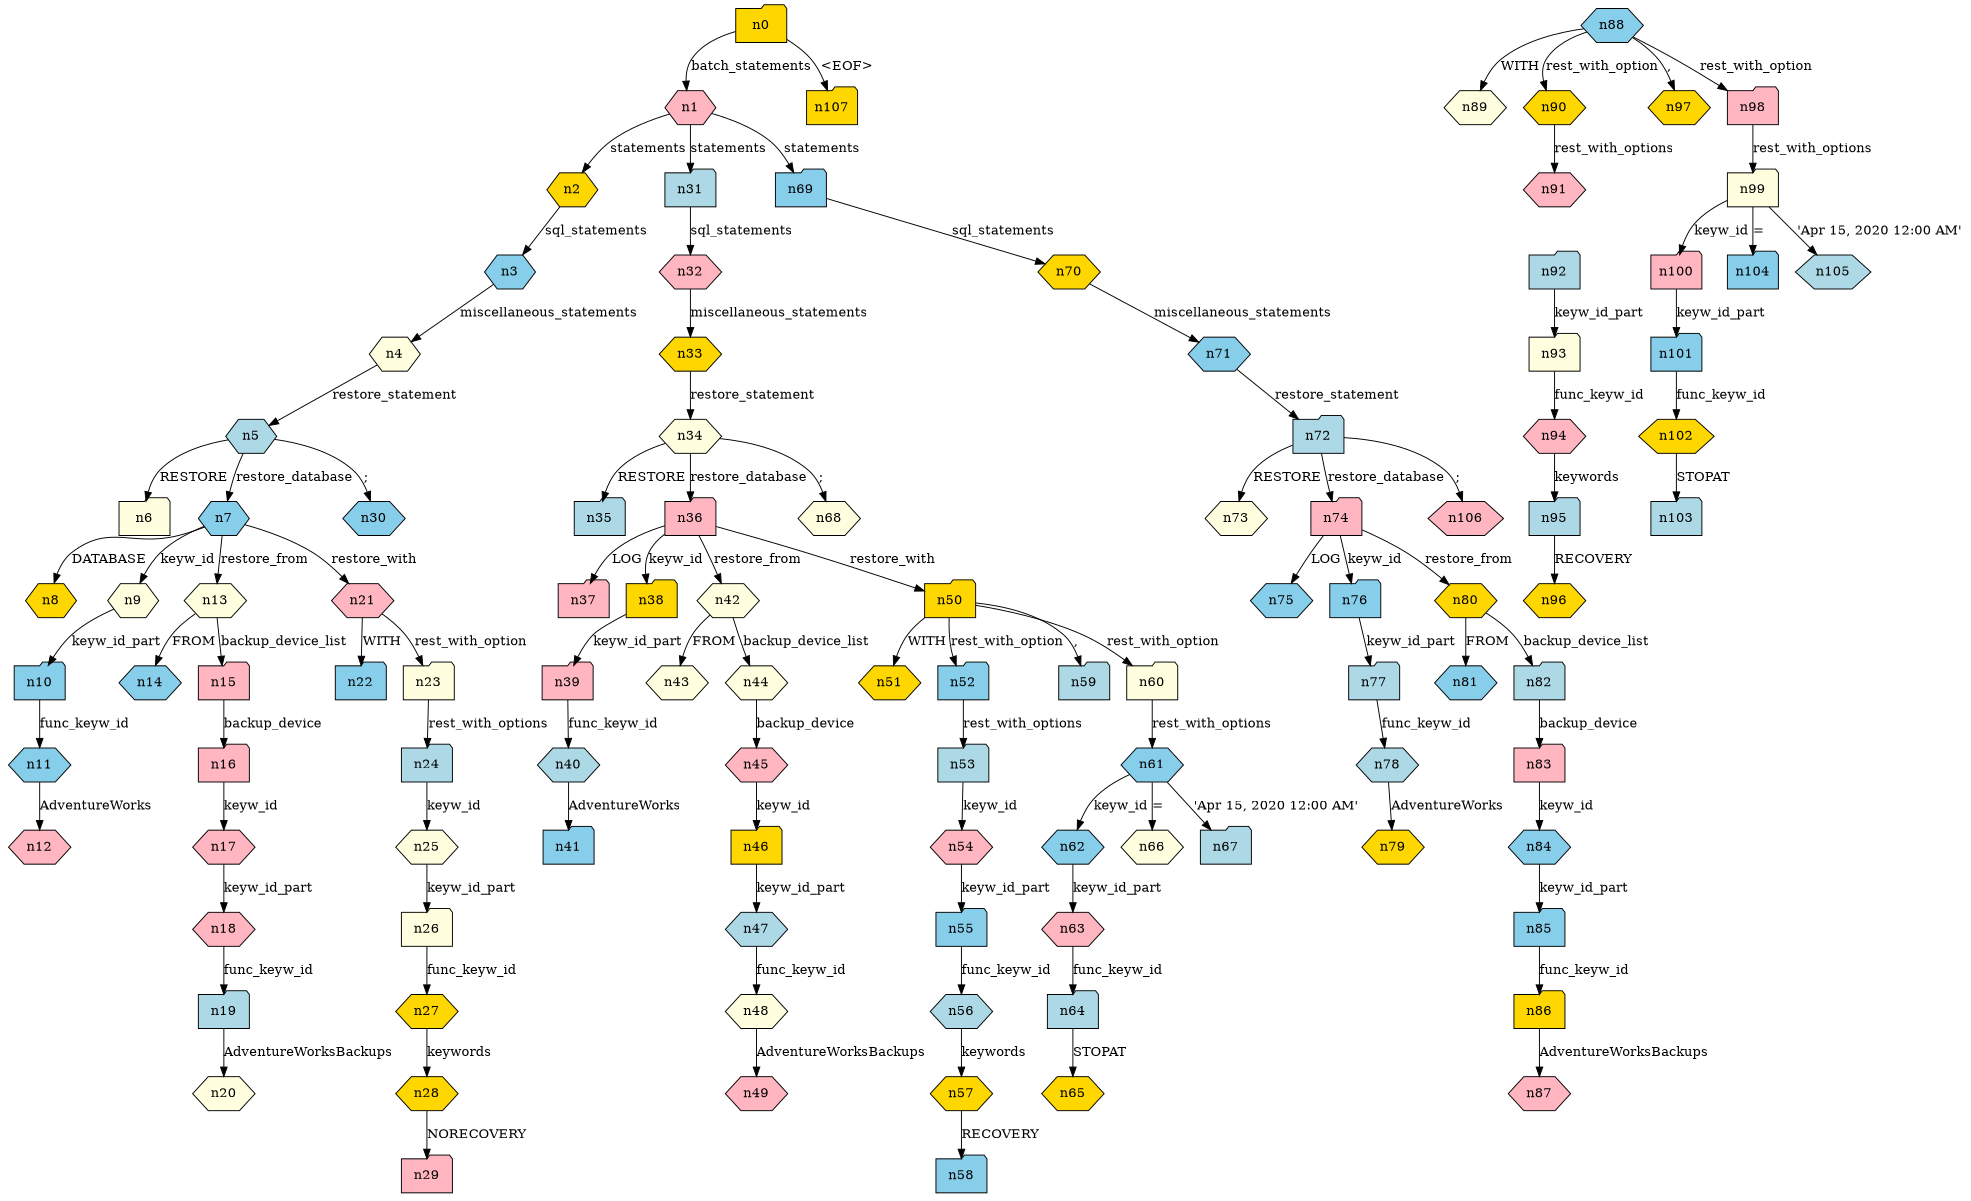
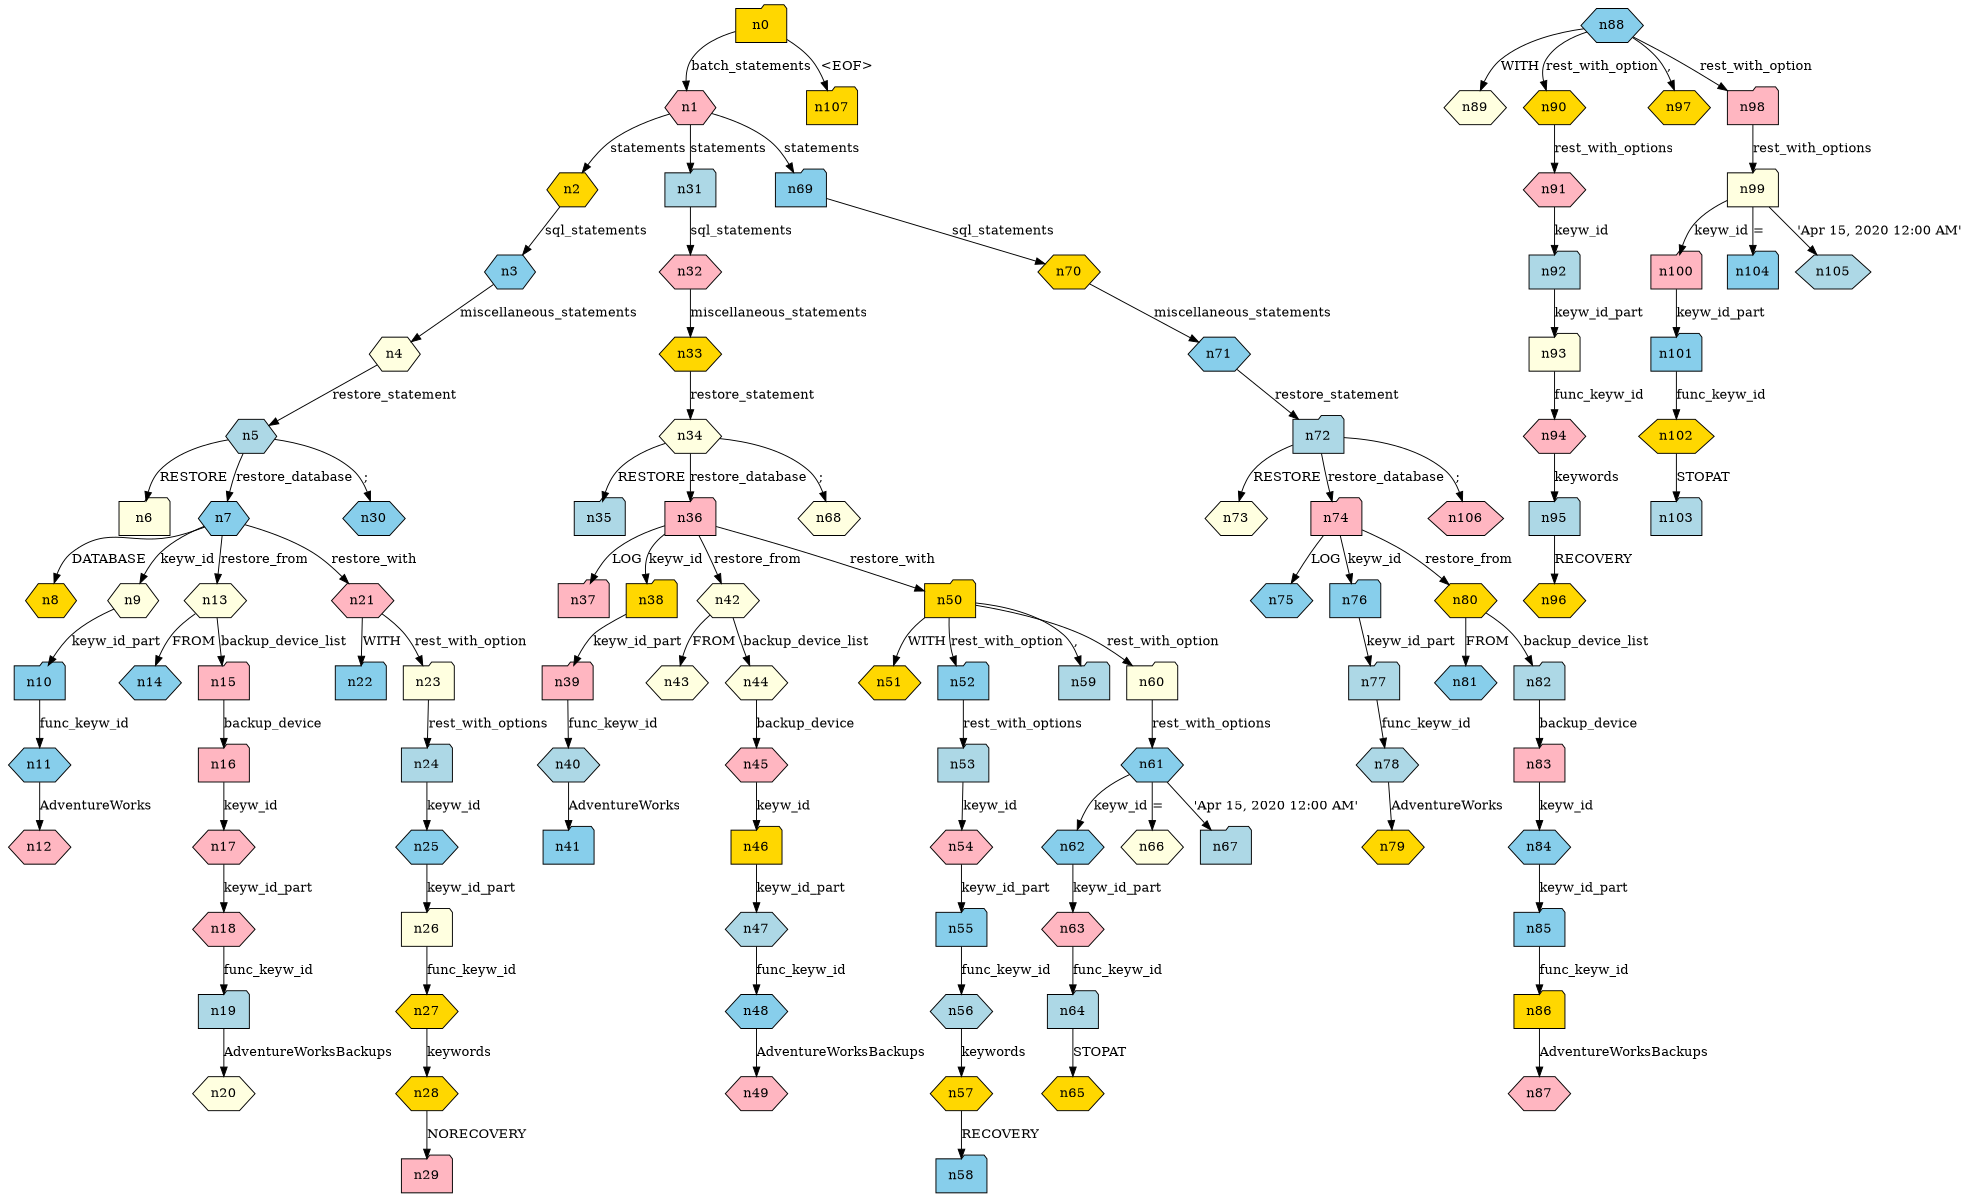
  digraph {
    node [fillcolor=lightpink shape=hexagon style=filled]
    n0 [fillcolor=gold shape=folder]
    n1
    n107 [fillcolor=gold shape=folder]
    n2 [fillcolor=gold]
    n31 [fillcolor=lightblue shape=folder]
    n69 [fillcolor=skyblue shape=folder]
    n3 [fillcolor=skyblue]
    n32
    n70 [fillcolor=gold]
    n4 [fillcolor=lightyellow]
    n5 [fillcolor=lightblue]
    n6 [fillcolor=lightyellow shape=folder]
    n7 [fillcolor=skyblue]
    n30 [fillcolor=skyblue]
    n8 [fillcolor=gold]
    n9 [fillcolor=lightyellow]
    n13 [fillcolor=lightyellow]
    n21
    n10 [fillcolor=skyblue shape=folder]
    n14 [fillcolor=skyblue]
    n15 [shape=folder]
    n22 [fillcolor=skyblue shape=folder]
    n23 [fillcolor=lightyellow shape=folder]
    n11 [fillcolor=skyblue]
    n12
    n16 [shape=folder]
    n17
    n18
    n19 [fillcolor=lightblue shape=folder]
    n20 [fillcolor=lightyellow]
    n24 [fillcolor=lightblue shape=folder]
-   n25 [fillcolor=lightyellow]
+   n25 [fillcolor=skyblue]
    n26 [fillcolor=lightyellow shape=folder]
    n27 [fillcolor=gold]
    n28 [fillcolor=gold]
    n29 [shape=folder]
    n33 [fillcolor=gold]
    n34 [fillcolor=lightyellow]
    n35 [fillcolor=lightblue shape=folder]
    n36 [shape=folder]
    n68 [fillcolor=lightyellow]
    n37 [shape=folder]
    n38 [fillcolor=gold shape=folder]
    n42 [fillcolor=lightyellow]
    n50 [fillcolor=gold shape=folder]
    n39 [shape=folder]
    n43 [fillcolor=lightyellow]
    n44 [fillcolor=lightyellow]
    n51 [fillcolor=gold]
    n52 [fillcolor=skyblue shape=folder]
    n59 [fillcolor=lightblue shape=folder]
    n60 [fillcolor=lightyellow shape=folder]
    n40 [fillcolor=lightblue]
    n41 [fillcolor=skyblue shape=folder]
    n45
    n46 [fillcolor=gold shape=folder]
    n47 [fillcolor=lightblue]
-   n48 [fillcolor=lightyellow]
+   n48 [fillcolor=skyblue]
    n49
    n53 [fillcolor=lightblue shape=folder]
    n61 [fillcolor=skyblue]
    n54
    n55 [fillcolor=skyblue shape=folder]
    n56 [fillcolor=lightblue]
    n57 [fillcolor=gold]
    n58 [fillcolor=skyblue shape=folder]
    n62 [fillcolor=skyblue]
    n66 [fillcolor=lightyellow]
    n67 [fillcolor=lightblue shape=folder]
    n63
    n64 [fillcolor=lightblue shape=folder]
    n65 [fillcolor=gold]
    n71 [fillcolor=skyblue]
    n72 [fillcolor=lightblue shape=folder]
    n73 [fillcolor=lightyellow]
    n74 [shape=folder]
    n106
    n75 [fillcolor=skyblue]
    n76 [fillcolor=skyblue shape=folder]
    n80 [fillcolor=gold]
    n77 [fillcolor=lightblue shape=folder]
    n81 [fillcolor=skyblue]
    n82 [fillcolor=lightblue shape=folder]
    n88 [fillcolor=skyblue]
    n89 [fillcolor=lightyellow]
    n90 [fillcolor=gold]
    n97 [fillcolor=gold]
    n98 [shape=folder]
    n78 [fillcolor=lightblue]
    n79 [fillcolor=gold]
    n83 [shape=folder]
    n84 [fillcolor=skyblue]
    n85 [fillcolor=skyblue shape=folder]
    n86 [fillcolor=gold shape=folder]
    n87
    n91
    n99 [fillcolor=lightyellow shape=folder]
    n92 [fillcolor=lightblue shape=folder]
    n93 [fillcolor=lightyellow shape=folder]
    n94
    n95 [fillcolor=lightblue shape=folder]
    n96 [fillcolor=gold]
    n100 [shape=folder]
    n104 [fillcolor=skyblue shape=folder]
    n105 [fillcolor=lightblue]
    n101 [fillcolor=skyblue shape=folder]
    n102 [fillcolor=gold]
    n103 [fillcolor=lightblue shape=folder]
    n0 -> n1 [label=batch_statements]
    n0 -> n107 [label="<EOF>"]
    n1 -> n2 [label=statements]
    n1 -> n31 [label=statements]
    n1 -> n69 [label=statements]
    n2 -> n3 [label=sql_statements]
    n31 -> n32 [label=sql_statements]
    n69 -> n70 [label=sql_statements]
    n3 -> n4 [label=miscellaneous_statements]
    n32 -> n33 [label=miscellaneous_statements]
    n70 -> n71 [label=miscellaneous_statements]
    n4 -> n5 [label=restore_statement]
    n5 -> n6 [label=RESTORE]
    n5 -> n7 [label=restore_database]
    n5 -> n30 [label=";"]
    n7 -> n8 [label=DATABASE]
    n7 -> n9 [label=keyw_id]
    n7 -> n13 [label=restore_from]
    n7 -> n21 [label=restore_with]
    n9 -> n10 [label=keyw_id_part]
    n13 -> n14 [label=FROM]
    n13 -> n15 [label=backup_device_list]
    n21 -> n22 [label=WITH]
    n21 -> n23 [label=rest_with_option]
    n10 -> n11 [label=func_keyw_id]
    n15 -> n16 [label=backup_device]
    n23 -> n24 [label=rest_with_options]
    n11 -> n12 [label=AdventureWorks]
    n16 -> n17 [label=keyw_id]
    n17 -> n18 [label=keyw_id_part]
    n18 -> n19 [label=func_keyw_id]
    n19 -> n20 [label=AdventureWorksBackups]
    n24 -> n25 [label=keyw_id]
    n25 -> n26 [label=keyw_id_part]
    n26 -> n27 [label=func_keyw_id]
    n27 -> n28 [label=keywords]
    n28 -> n29 [label=NORECOVERY]
    n33 -> n34 [label=restore_statement]
    n34 -> n35 [label=RESTORE]
    n34 -> n36 [label=restore_database]
    n34 -> n68 [label=";"]
    n36 -> n37 [label=LOG]
    n36 -> n38 [label=keyw_id]
    n36 -> n42 [label=restore_from]
    n36 -> n50 [label=restore_with]
    n38 -> n39 [label=keyw_id_part]
    n42 -> n43 [label=FROM]
    n42 -> n44 [label=backup_device_list]
    n50 -> n51 [label=WITH]
    n50 -> n52 [label=rest_with_option]
    n50 -> n59 [label=","]
    n50 -> n60 [label=rest_with_option]
    n39 -> n40 [label=func_keyw_id]
    n44 -> n45 [label=backup_device]
    n52 -> n53 [label=rest_with_options]
    n60 -> n61 [label=rest_with_options]
    n40 -> n41 [label=AdventureWorks]
    n45 -> n46 [label=keyw_id]
    n46 -> n47 [label=keyw_id_part]
    n47 -> n48 [label=func_keyw_id]
    n48 -> n49 [label=AdventureWorksBackups]
    n53 -> n54 [label=keyw_id]
    n61 -> n62 [label=keyw_id]
    n61 -> n66 [label="="]
    n61 -> n67 [label="'Apr 15, 2020 12:00 AM'"]
    n54 -> n55 [label=keyw_id_part]
    n55 -> n56 [label=func_keyw_id]
    n56 -> n57 [label=keywords]
    n57 -> n58 [label=RECOVERY]
    n62 -> n63 [label=keyw_id_part]
    n63 -> n64 [label=func_keyw_id]
    n64 -> n65 [label=STOPAT]
    n71 -> n72 [label=restore_statement]
    n72 -> n73 [label=RESTORE]
    n72 -> n74 [label=restore_database]
    n72 -> n106 [label=";"]
    n74 -> n75 [label=LOG]
    n74 -> n76 [label=keyw_id]
    n74 -> n80 [label=restore_from]
    n76 -> n77 [label=keyw_id_part]
    n80 -> n81 [label=FROM]
    n80 -> n82 [label=backup_device_list]
    n77 -> n78 [label=func_keyw_id]
    n82 -> n83 [label=backup_device]
    n88 -> n89 [label=WITH]
    n88 -> n90 [label=rest_with_option]
    n88 -> n97 [label=","]
    n88 -> n98 [label=rest_with_option]
    n90 -> n91 [label=rest_with_options]
    n98 -> n99 [label=rest_with_options]
    n78 -> n79 [label=AdventureWorks]
    n83 -> n84 [label=keyw_id]
    n84 -> n85 [label=keyw_id_part]
    n85 -> n86 [label=func_keyw_id]
    n86 -> n87 [label=AdventureWorksBackups]
+   n91 -> n92 [label=keyw_id]
    n99 -> n100 [label=keyw_id]
    n99 -> n104 [label="="]
    n99 -> n105 [label="'Apr 15, 2020 12:00 AM'"]
    n92 -> n93 [label=keyw_id_part]
    n93 -> n94 [label=func_keyw_id]
    n94 -> n95 [label=keywords]
    n95 -> n96 [label=RECOVERY]
    n100 -> n101 [label=keyw_id_part]
    n101 -> n102 [label=func_keyw_id]
    n102 -> n103 [label=STOPAT]
  }
